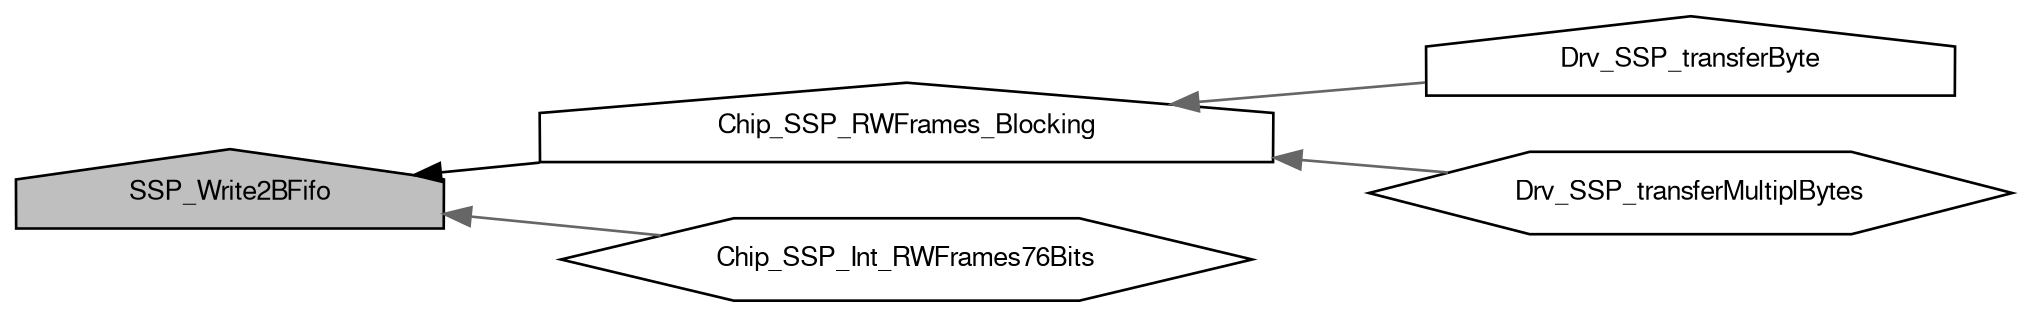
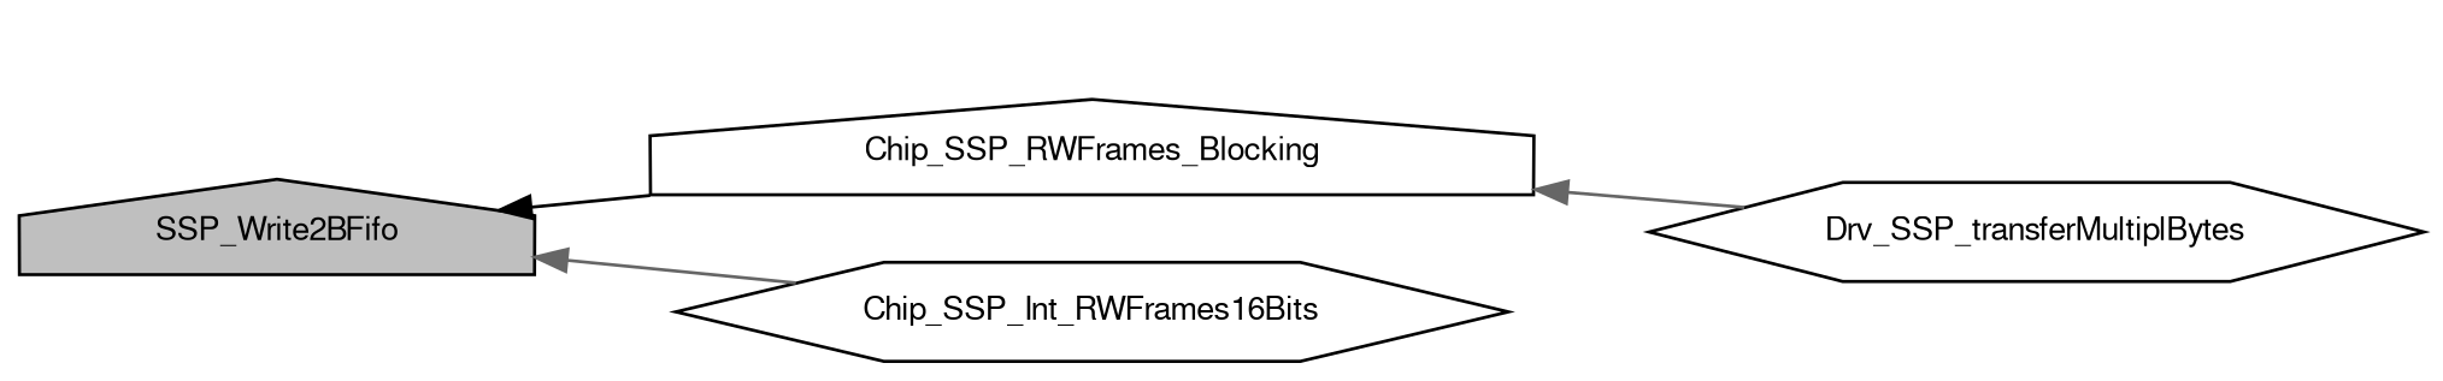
  digraph {
    rankdir=LR
    node [color=black fillcolor=white fontname=FreeSans fontsize=10 shape=house style=filled]
    edge [color=gray40 dir=back fontname=FreeSans fontsize=10 labelfontname=FreeSans labelfontsize=10 style=solid]
    n1 [fillcolor=grey75 fontcolor=black height=0.2 label=SSP_Write2BFifo width=0.4]
    n2 [height=0.2 label=Chip_SSP_RWFrames_Blocking width=0.4]
-   n3 [height=0.2 label=Chip_SSP_Int_RWFrames76Bits shape=hexagon width=0.4]
-   n4 [height=0.2 label=Drv_SSP_transferByte width=0.4]
+   n3 [height=0.2 label=Chip_SSP_Int_RWFrames16Bits shape=hexagon width=0.4]
    n5 [height=0.2 label=Drv_SSP_transferMultiplBytes shape=hexagon width=0.4]
    n1 -> n2 [color=black]
    n1 -> n3
-   n2 -> n4
    n2 -> n5
  }
